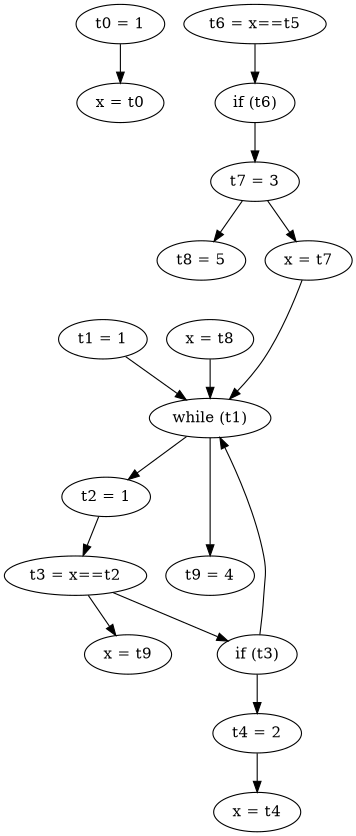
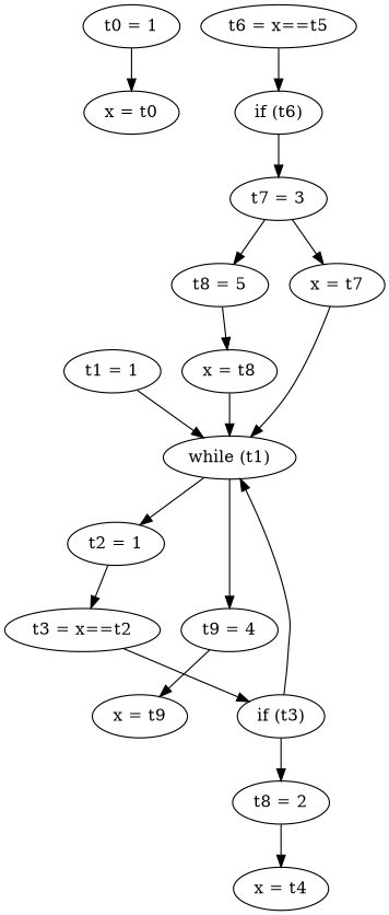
  digraph {
    ordering=out
    rankdir=TD
    n1 [label="t0 = 1"]
    n2 [label="x = t0"]
    n3 [label="t1 = 1"]
    n4 [label="while (t1)"]
    n5 [label="t2 = 1"]
    n6 [label="t9 = 4"]
    n7 [label="t3 = x==t2"]
    n8 [label="x = t9"]
    n9 [label="if (t3)"]
-   n10 [label="t4 = 2"]
+   n10 [label="t8 = 2"]
    n11 [label="x = t4"]
    n12 [label="t6 = x==t5"]
    n13 [label="if (t6)"]
    n14 [label="t7 = 3"]
    n15 [label="t8 = 5"]
    n16 [label="x = t7"]
    n17 [label="x = t8"]
    n1 -> n2
    n3 -> n4
    n4 -> n5
    n4 -> n6
    n5 -> n7
-   n7 -> n8
+   n6 -> n8
    n7 -> n9
    n9 -> n4
    n9 -> n10
    n10 -> n11
    n12 -> n13
    n13 -> n14
    n14 -> n15
    n14 -> n16
+   n15 -> n17
    n16 -> n4
    n17 -> n4
  }
